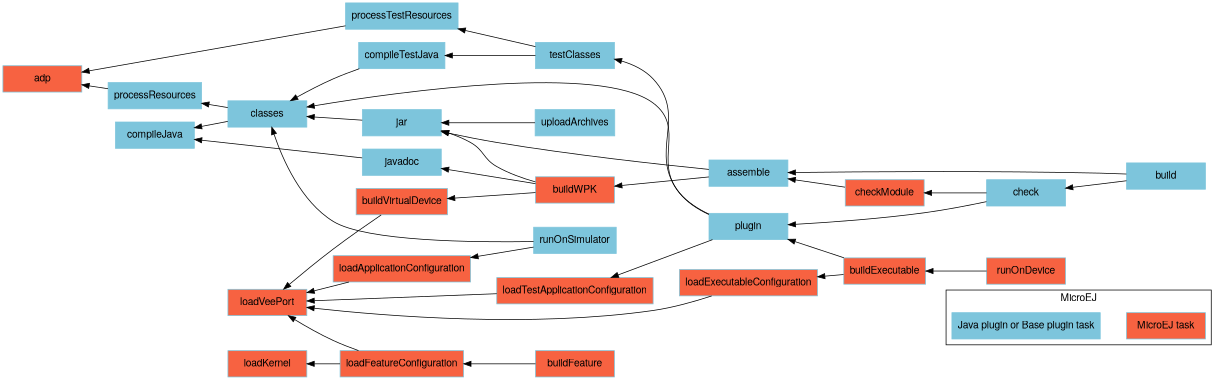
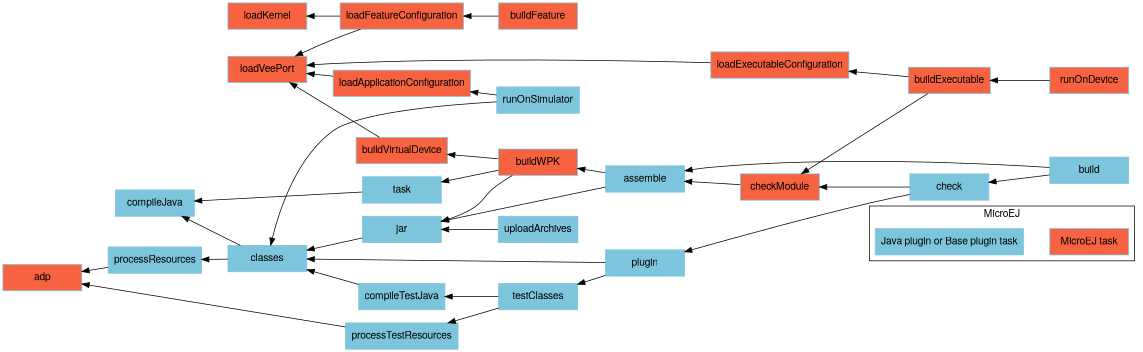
  digraph {
    fontname="Helvetica,Arial,sans-serif"
    rankdir=RL
    node [color="#7dc5dc" fillcolor="#f76241" fontname="Helvetica,Arial,sans-serif" shape=box style=filled]
    edge [fontname="Helvetica,Arial,sans-serif"]
    n1 [label="MicroEJ task" width=1.5]
    n2 [fillcolor="#7dc5dc" label="Java plugin or Base plugin task" width=1.5]
    adp [width=1.5]
    checkModule [width=1.5]
    assemble [width=1.5 fillcolor=""]
    buildWPK [width=1.5]
    jar [width=1.5 fillcolor=""]
    loadKernel [width=1.5]
    loadVeePort [width=1.5]
    loadApplicationConfiguration [width=1.5]
    loadExecutableConfiguration [width=1.5]
    loadFeatureConfiguration [width=1.5]
-   loadTestApplicationConfiguration [width=1.5]
    runOnSimulator [fillcolor="#7dc5dc" width=1.5]
    classes [width=1.5 fillcolor=""]
    processResources [width=1.5 fillcolor=""]
    compileJava [width=1.5 fillcolor=""]
-   javadoc [width=1.5 fillcolor=""]
+   javadoc [width=1.5 label=task fillcolor=""]
    buildVirtualDevice [width=1.5]
    buildExecutable [width=1.5]
    n21 [label=plugin width=1.5 fillcolor=""]
    testClasses [width=1.5 fillcolor=""]
    buildFeature [width=1.5]
    runOnDevice [width=1.5]
    build [width=1.5 fillcolor=""]
    check [width=1.5 fillcolor=""]
    compileTestJava [width=1.5 fillcolor=""]
    processTestResources [width=1.5 fillcolor=""]
    uploadArchives [width=1.5 fillcolor=""]
    subgraph cluster_1 {
      label=MicroEJ
      n1
      n2
    }
    n1 -> n2 [style=invis]
    n2 -> n1 [style=invis]
    checkModule -> assemble
    assemble -> buildWPK
    assemble -> jar
    buildWPK -> jar
    buildWPK -> javadoc
    buildWPK -> buildVirtualDevice
    jar -> classes
    loadApplicationConfiguration -> loadVeePort
    loadExecutableConfiguration -> loadVeePort
    loadFeatureConfiguration -> loadKernel
    loadFeatureConfiguration -> loadVeePort
-   loadTestApplicationConfiguration -> loadVeePort
    runOnSimulator -> loadApplicationConfiguration
    runOnSimulator -> classes
    classes -> processResources
    classes -> compileJava
    processResources -> adp
    javadoc -> compileJava
    buildVirtualDevice -> loadVeePort
    buildExecutable -> loadExecutableConfiguration
-   buildExecutable -> n21
-   n21 -> loadTestApplicationConfiguration
+   buildExecutable -> checkModule
    n21 -> classes
    n21 -> testClasses
    testClasses -> compileTestJava
    testClasses -> processTestResources
    buildFeature -> loadFeatureConfiguration
    runOnDevice -> buildExecutable
    build -> assemble
    build -> check
    check -> checkModule
    check -> n21
    compileTestJava -> classes
    processTestResources -> adp
    uploadArchives -> jar
  }
